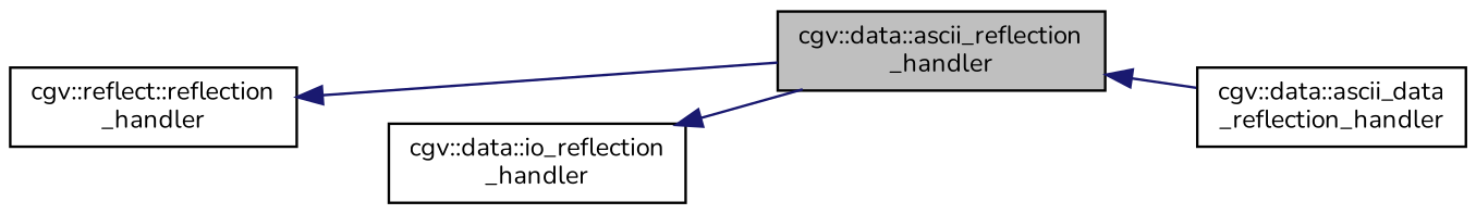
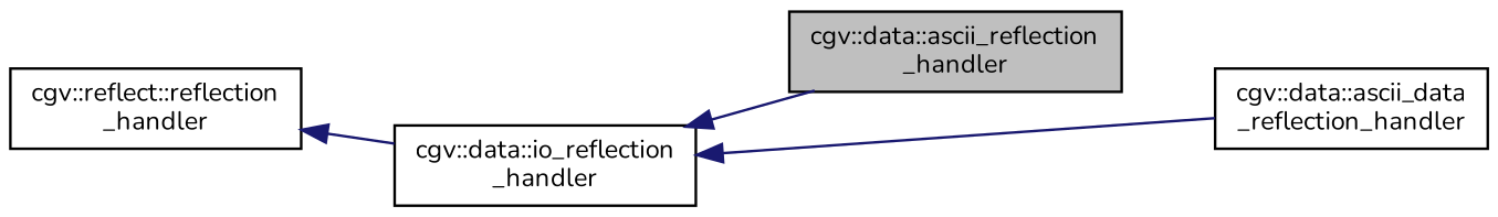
  digraph {
    fontname=Nunito
    rankdir=LR
    node [color=black fontname=Nunito fontsize=10 shape=record]
    edge [color=midnightblue dir=back fontname=Nunito fontsize=10 labelfontname=Helvetica labelfontsize=10 style=solid]
    n1 [fillcolor=grey75 fontcolor=black height=0.2 label="cgv::data::ascii_reflection\l_handler" style=filled width=0.4]
    n2 [height=0.2 label="cgv::data::ascii_data\l_reflection_handler" width=0.4]
    n3 [height=0.2 label="cgv::data::io_reflection\l_handler" width=0.4]
    n4 [height=0.2 label="cgv::reflect::reflection\l_handler" width=0.4]
-   n1 -> n2
+   n3 -> n2
    n3 -> n1
-   n4 -> n1
+   n4 -> n3
  }
